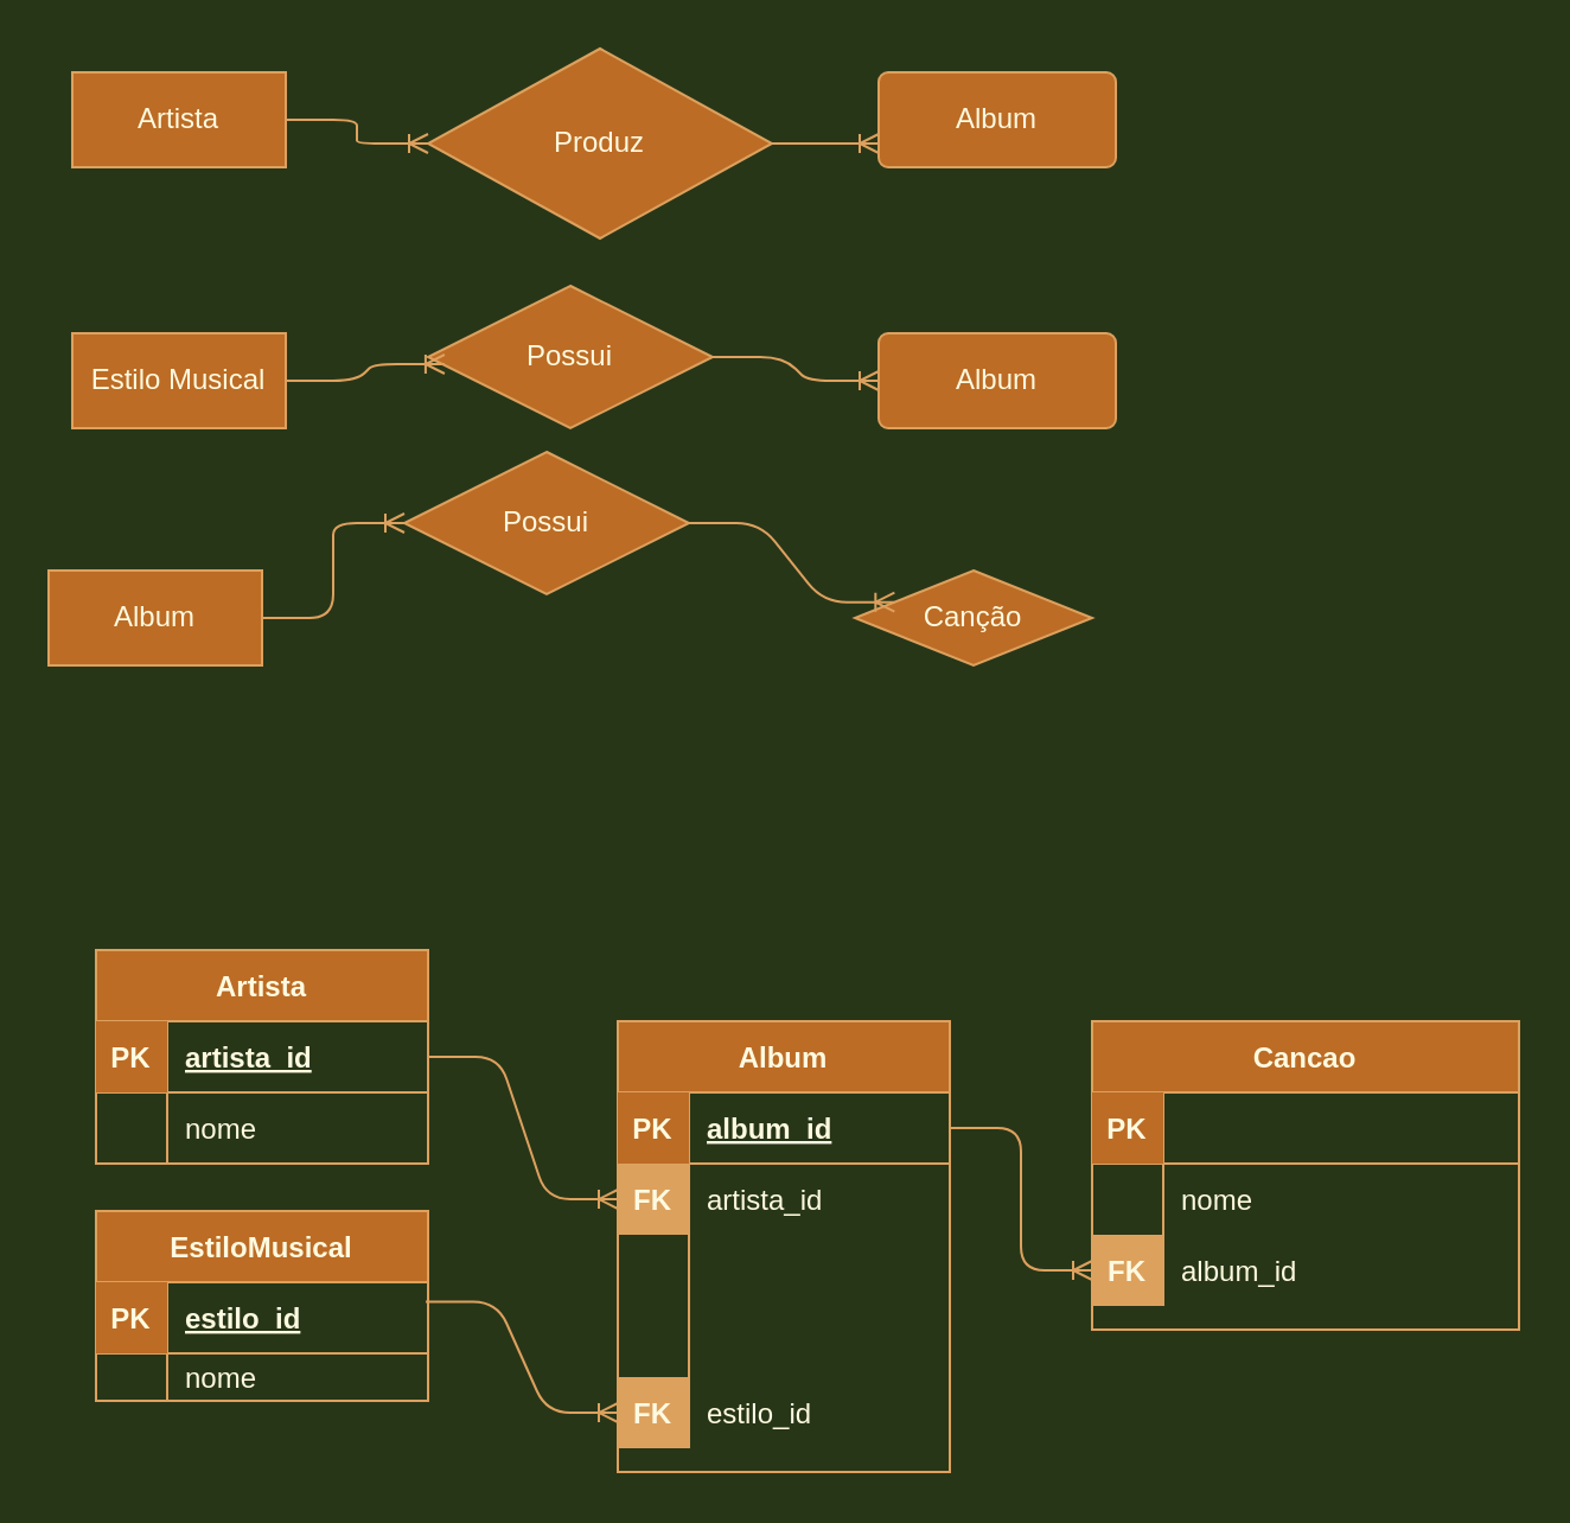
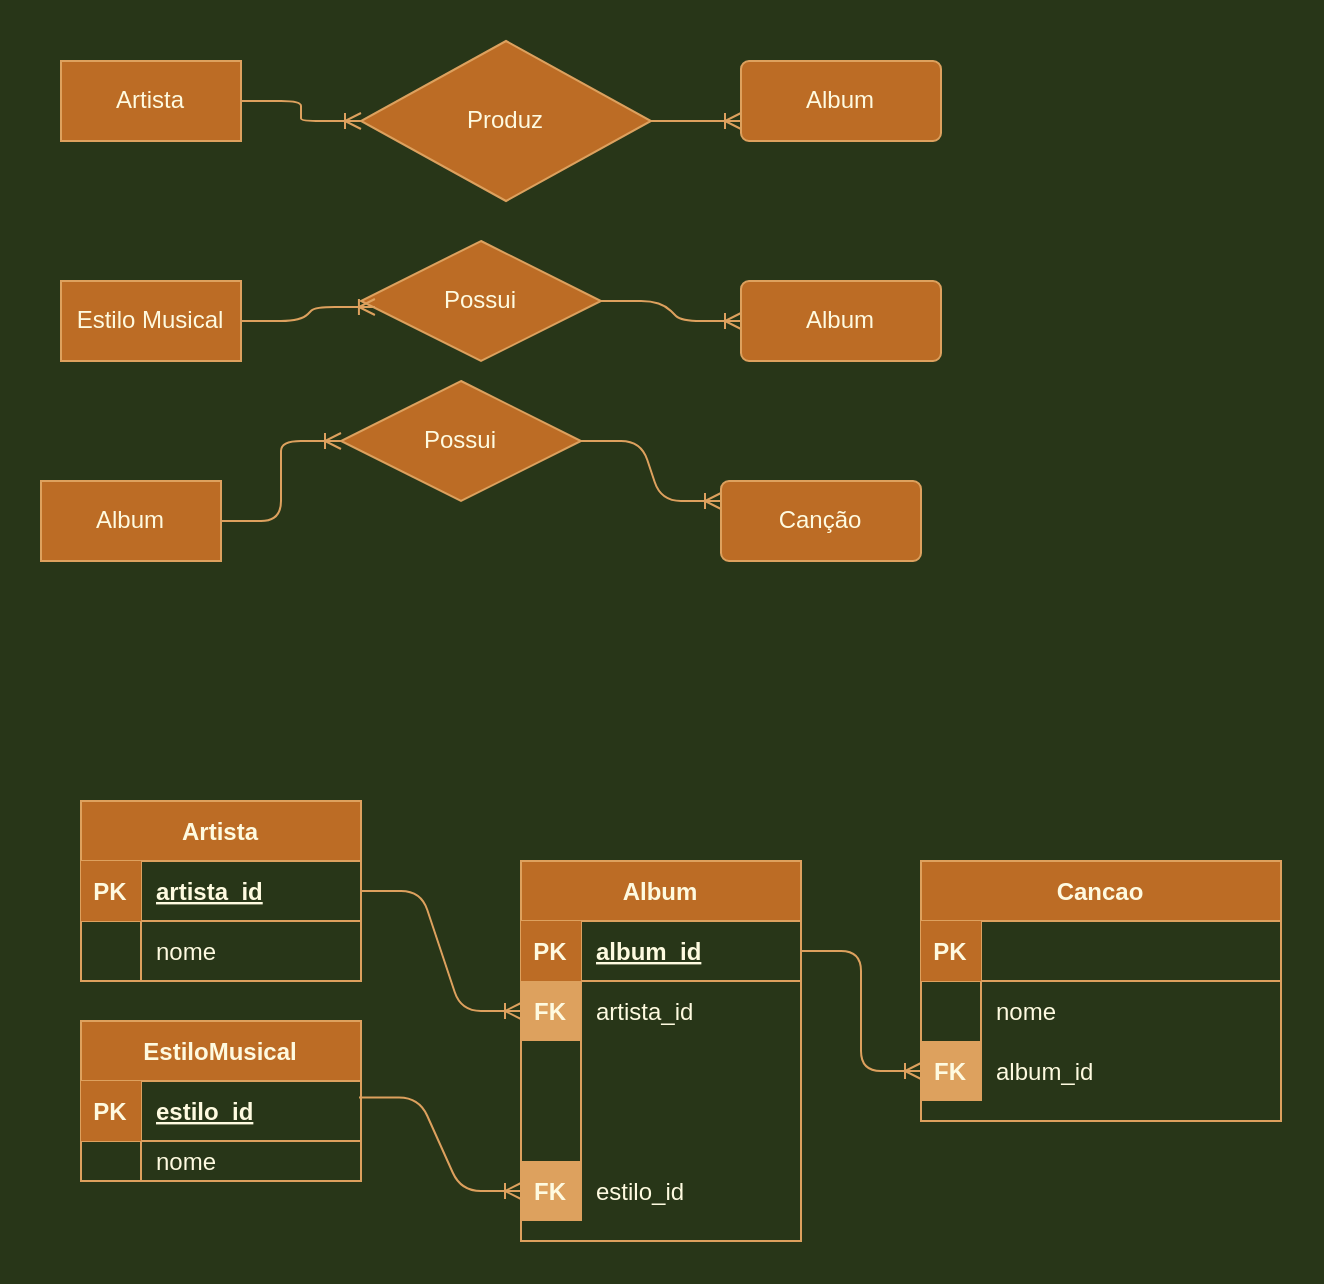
  <mxCell id="0" />
  <mxCell id="1" parent="0" />
  <mxCell id="2" value="Artista" style="whiteSpace=wrap;html=1;align=center;fillColor=#BC6C25;strokeColor=#DDA15E;fontColor=#FEFAE0;" vertex="1" parent="1"><mxGeometry x="30" y="30" width="90" height="40" as="geometry" /></mxCell>
  <mxCell id="3" value="Album" style="rounded=1;arcSize=10;whiteSpace=wrap;html=1;align=center;fillColor=#BC6C25;strokeColor=#DDA15E;fontColor=#FEFAE0;" vertex="1" parent="1"><mxGeometry x="370" y="30" width="100" height="40" as="geometry" /></mxCell>
  <mxCell id="4" value="Produz" style="shape=rhombus;perimeter=rhombusPerimeter;whiteSpace=wrap;html=1;align=center;fillColor=#BC6C25;strokeColor=#DDA15E;fontColor=#FEFAE0;" vertex="1" parent="1"><mxGeometry x="180" y="20" width="145" height="80" as="geometry" /></mxCell>
  <mxCell id="5" value="Estilo Musical" style="whiteSpace=wrap;html=1;align=center;fillColor=#BC6C25;strokeColor=#DDA15E;fontColor=#FEFAE0;" vertex="1" parent="1"><mxGeometry x="30" y="140" width="90" height="40" as="geometry" /></mxCell>
  <mxCell id="6" value="Album" style="rounded=1;arcSize=10;whiteSpace=wrap;html=1;align=center;fillColor=#BC6C25;strokeColor=#DDA15E;fontColor=#FEFAE0;" vertex="1" parent="1"><mxGeometry x="370" y="140" width="100" height="40" as="geometry" /></mxCell>
  <mxCell id="7" value="Possui" style="shape=rhombus;perimeter=rhombusPerimeter;whiteSpace=wrap;html=1;align=center;fillColor=#BC6C25;strokeColor=#DDA15E;fontColor=#FEFAE0;" vertex="1" parent="1"><mxGeometry x="180" y="120" width="120" height="60" as="geometry" /></mxCell>
  <mxCell id="8" value="Album" style="whiteSpace=wrap;html=1;align=center;fillColor=#BC6C25;strokeColor=#DDA15E;fontColor=#FEFAE0;" vertex="1" parent="1"><mxGeometry x="20" y="240" width="90" height="40" as="geometry" /></mxCell>
- <mxCell id="9" value="Canção" style="rhombus;arcSize=10;whiteSpace=wrap;html=1;align=center;fillColor=#BC6C25;strokeColor=#DDA15E;fontColor=#FEFAE0;" vertex="1" parent="1"><mxGeometry x="360" y="240" width="100" height="40" as="geometry" /></mxCell>
+ <mxCell id="9" value="Canção" style="rounded=1;arcSize=10;whiteSpace=wrap;html=1;align=center;fillColor=#BC6C25;strokeColor=#DDA15E;fontColor=#FEFAE0;" vertex="1" parent="1"><mxGeometry x="360" y="240" width="100" height="40" as="geometry" /></mxCell>
  <mxCell id="10" value="Possui" style="shape=rhombus;perimeter=rhombusPerimeter;whiteSpace=wrap;html=1;align=center;fillColor=#BC6C25;strokeColor=#DDA15E;fontColor=#FEFAE0;" vertex="1" parent="1"><mxGeometry x="170" y="190" width="120" height="60" as="geometry" /></mxCell>
  <mxCell id="11" value="" style="edgeStyle=entityRelationEdgeStyle;fontSize=12;html=1;endArrow=ERoneToMany;exitX=1;exitY=0.5;exitDx=0;exitDy=0;entryX=0;entryY=0.5;entryDx=0;entryDy=0;labelBackgroundColor=#283618;strokeColor=#DDA15E;fontColor=#FEFAE0;" edge="1" parent="1" source="8" target="10"><mxGeometry width="100" height="100" relative="1" as="geometry"><mxPoint x="260" y="180" as="sourcePoint" /><mxPoint x="180" y="200" as="targetPoint" /></mxGeometry></mxCell>
  <mxCell id="12" value="" style="edgeStyle=entityRelationEdgeStyle;fontSize=12;html=1;endArrow=ERoneToMany;exitX=1;exitY=0.5;exitDx=0;exitDy=0;entryX=0;entryY=0.25;entryDx=0;entryDy=0;labelBackgroundColor=#283618;strokeColor=#DDA15E;fontColor=#FEFAE0;" edge="1" parent="1" source="10" target="9"><mxGeometry width="100" height="100" relative="1" as="geometry"><mxPoint x="260" y="180" as="sourcePoint" /><mxPoint x="360" y="80" as="targetPoint" /></mxGeometry></mxCell>
  <mxCell id="13" value="" style="edgeStyle=entityRelationEdgeStyle;fontSize=12;html=1;endArrow=ERoneToMany;exitX=1;exitY=0.5;exitDx=0;exitDy=0;entryX=0.058;entryY=0.55;entryDx=0;entryDy=0;entryPerimeter=0;labelBackgroundColor=#283618;strokeColor=#DDA15E;fontColor=#FEFAE0;" edge="1" parent="1" source="5" target="7"><mxGeometry width="100" height="100" relative="1" as="geometry"><mxPoint x="260" y="180" as="sourcePoint" /><mxPoint x="360" y="80" as="targetPoint" /></mxGeometry></mxCell>
  <mxCell id="14" value="" style="edgeStyle=entityRelationEdgeStyle;fontSize=12;html=1;endArrow=ERoneToMany;exitX=1;exitY=0.5;exitDx=0;exitDy=0;entryX=0;entryY=0.5;entryDx=0;entryDy=0;labelBackgroundColor=#283618;strokeColor=#DDA15E;fontColor=#FEFAE0;" edge="1" parent="1" source="7" target="6"><mxGeometry width="100" height="100" relative="1" as="geometry"><mxPoint x="260" y="180" as="sourcePoint" /><mxPoint x="360" y="80" as="targetPoint" /></mxGeometry></mxCell>
  <mxCell id="15" value="" style="edgeStyle=entityRelationEdgeStyle;fontSize=12;html=1;endArrow=ERoneToMany;exitX=1;exitY=0.5;exitDx=0;exitDy=0;labelBackgroundColor=#283618;strokeColor=#DDA15E;fontColor=#FEFAE0;" edge="1" parent="1" source="2" target="4"><mxGeometry width="100" height="100" relative="1" as="geometry"><mxPoint x="260" y="180" as="sourcePoint" /><mxPoint x="360" y="80" as="targetPoint" /></mxGeometry></mxCell>
  <mxCell id="16" value="" style="edgeStyle=entityRelationEdgeStyle;fontSize=12;html=1;endArrow=ERoneToMany;exitX=1;exitY=0.5;exitDx=0;exitDy=0;entryX=0;entryY=0.75;entryDx=0;entryDy=0;labelBackgroundColor=#283618;strokeColor=#DDA15E;fontColor=#FEFAE0;" edge="1" parent="1" source="4" target="3"><mxGeometry width="100" height="100" relative="1" as="geometry"><mxPoint x="260" y="180" as="sourcePoint" /><mxPoint x="360" y="80" as="targetPoint" /></mxGeometry></mxCell>
  <mxCell id="17" value="Artista" style="shape=table;startSize=30;container=1;collapsible=1;childLayout=tableLayout;fixedRows=1;rowLines=0;fontStyle=1;align=center;resizeLast=1;strokeColor=#DDA15E;fontColor=#FEFAE0;fillColor=#BC6C25;" vertex="1" parent="1"><mxGeometry x="40" y="400" width="140" height="90" as="geometry"><mxRectangle x="140" y="510" width="70" height="30" as="alternateBounds" /></mxGeometry></mxCell>
  <mxCell id="18" value="" style="shape=partialRectangle;collapsible=0;dropTarget=0;pointerEvents=0;fillColor=none;top=0;left=0;bottom=1;right=0;points=[[0,0.5],[1,0.5]];portConstraint=eastwest;strokeColor=#DDA15E;fontColor=#FEFAE0;" vertex="1" parent="17"><mxGeometry y="30" width="140" height="30" as="geometry" /></mxCell>
  <mxCell id="19" value="PK" style="shape=partialRectangle;connectable=0;top=0;left=0;bottom=0;right=0;fontStyle=1;overflow=hidden;fillColor=#BC6C25;strokeColor=#DDA15E;fontColor=#FEFAE0;" vertex="1" parent="18"><mxGeometry width="30" height="30" as="geometry" /></mxCell>
  <mxCell id="20" value="artista_id" style="shape=partialRectangle;connectable=0;fillColor=none;top=0;left=0;bottom=0;right=0;align=left;spacingLeft=6;fontStyle=5;overflow=hidden;strokeColor=#DDA15E;fontColor=#FEFAE0;" vertex="1" parent="18"><mxGeometry x="30" width="110" height="30" as="geometry" /></mxCell>
  <mxCell id="21" value="" style="shape=partialRectangle;collapsible=0;dropTarget=0;pointerEvents=0;fillColor=none;top=0;left=0;bottom=0;right=0;points=[[0,0.5],[1,0.5]];portConstraint=eastwest;strokeColor=#DDA15E;fontColor=#FEFAE0;" vertex="1" parent="17"><mxGeometry y="60" width="140" height="30" as="geometry" /></mxCell>
  <mxCell id="22" value="" style="shape=partialRectangle;connectable=0;fillColor=none;top=0;left=0;bottom=0;right=0;editable=1;overflow=hidden;strokeColor=#DDA15E;fontColor=#FEFAE0;" vertex="1" parent="21"><mxGeometry width="30" height="30" as="geometry" /></mxCell>
  <mxCell id="23" value="nome" style="shape=partialRectangle;connectable=0;fillColor=none;top=0;left=0;bottom=0;right=0;align=left;spacingLeft=6;overflow=hidden;strokeColor=#DDA15E;fontColor=#FEFAE0;" vertex="1" parent="21"><mxGeometry x="30" width="110" height="30" as="geometry" /></mxCell>
  <mxCell id="24" value="EstiloMusical" style="shape=table;startSize=30;container=1;collapsible=1;childLayout=tableLayout;fixedRows=1;rowLines=0;fontStyle=1;align=center;resizeLast=1;fillColor=#BC6C25;strokeColor=#DDA15E;fontColor=#FEFAE0;" vertex="1" parent="1"><mxGeometry x="40" y="510" width="140" height="80" as="geometry"><mxRectangle x="110" y="585" width="110" height="30" as="alternateBounds" /></mxGeometry></mxCell>
  <mxCell id="25" value="" style="shape=partialRectangle;collapsible=0;dropTarget=0;pointerEvents=0;fillColor=none;top=0;left=0;bottom=1;right=0;points=[[0,0.5],[1,0.5]];portConstraint=eastwest;strokeColor=#DDA15E;fontColor=#FEFAE0;" vertex="1" parent="24"><mxGeometry y="30" width="140" height="30" as="geometry" /></mxCell>
  <mxCell id="26" value="PK" style="shape=partialRectangle;connectable=0;top=0;left=0;bottom=0;right=0;fontStyle=1;overflow=hidden;fontColor=#FEFAE0;strokeColor=#DDA15E;fillColor=#BC6C25;" vertex="1" parent="25"><mxGeometry width="30" height="30" as="geometry" /></mxCell>
  <mxCell id="27" value="estilo_id" style="shape=partialRectangle;connectable=0;fillColor=none;top=0;left=0;bottom=0;right=0;align=left;spacingLeft=6;fontStyle=5;overflow=hidden;strokeColor=#DDA15E;fontColor=#FEFAE0;" vertex="1" parent="25"><mxGeometry x="30" width="110" height="30" as="geometry" /></mxCell>
  <mxCell id="28" value="" style="shape=partialRectangle;collapsible=0;dropTarget=0;pointerEvents=0;fillColor=none;top=0;left=0;bottom=0;right=0;points=[[0,0.5],[1,0.5]];portConstraint=eastwest;strokeColor=#DDA15E;fontColor=#FEFAE0;" vertex="1" parent="24"><mxGeometry y="60" width="140" height="20" as="geometry" /></mxCell>
  <mxCell id="29" value="" style="shape=partialRectangle;connectable=0;fillColor=none;top=0;left=0;bottom=0;right=0;editable=1;overflow=hidden;strokeColor=#DDA15E;fontColor=#FEFAE0;" vertex="1" parent="28"><mxGeometry width="30" height="20" as="geometry" /></mxCell>
  <mxCell id="30" value="nome" style="shape=partialRectangle;connectable=0;fillColor=none;top=0;left=0;bottom=0;right=0;align=left;spacingLeft=6;overflow=hidden;strokeColor=#DDA15E;fontColor=#FEFAE0;" vertex="1" parent="28"><mxGeometry x="30" width="110" height="20" as="geometry" /></mxCell>
  <mxCell id="31" value="Album" style="shape=table;startSize=30;container=1;collapsible=1;childLayout=tableLayout;fixedRows=1;rowLines=0;fontStyle=1;align=center;resizeLast=1;fillColor=#BC6C25;strokeColor=#DDA15E;fontColor=#FEFAE0;" vertex="1" parent="1"><mxGeometry x="260" y="430" width="140" height="190" as="geometry"><mxRectangle x="360" y="540" width="70" height="30" as="alternateBounds" /></mxGeometry></mxCell>
  <mxCell id="32" value="" style="shape=partialRectangle;collapsible=0;dropTarget=0;pointerEvents=0;fillColor=none;top=0;left=0;bottom=1;right=0;points=[[0,0.5],[1,0.5]];portConstraint=eastwest;strokeColor=#DDA15E;fontColor=#FEFAE0;" vertex="1" parent="31"><mxGeometry y="30" width="140" height="30" as="geometry" /></mxCell>
  <mxCell id="33" value="PK" style="shape=partialRectangle;connectable=0;top=0;left=0;bottom=0;right=0;fontStyle=1;overflow=hidden;strokeColor=#DDA15E;fontColor=#FEFAE0;fillColor=#BC6C25;" vertex="1" parent="32"><mxGeometry width="30" height="30" as="geometry" /></mxCell>
  <mxCell id="34" value="album_id" style="shape=partialRectangle;connectable=0;fillColor=none;top=0;left=0;bottom=0;right=0;align=left;spacingLeft=6;fontStyle=5;overflow=hidden;strokeColor=#DDA15E;fontColor=#FEFAE0;" vertex="1" parent="32"><mxGeometry x="30" width="110" height="30" as="geometry" /></mxCell>
  <mxCell id="35" value="" style="shape=partialRectangle;collapsible=0;dropTarget=0;pointerEvents=0;fillColor=none;top=0;left=0;bottom=0;right=0;points=[[0,0.5],[1,0.5]];portConstraint=eastwest;strokeColor=#DDA15E;fontColor=#FEFAE0;" vertex="1" parent="31"><mxGeometry y="60" width="140" height="30" as="geometry" /></mxCell>
  <mxCell id="36" value="FK" style="shape=partialRectangle;connectable=0;top=0;left=0;bottom=0;right=0;editable=1;overflow=hidden;fontStyle=1;strokeColor=#DDA15E;fontColor=#FEFAE0;fillColor=#DDA15E;" vertex="1" parent="35"><mxGeometry width="30" height="30" as="geometry" /></mxCell>
  <mxCell id="37" value="artista_id" style="shape=partialRectangle;connectable=0;fillColor=none;top=0;left=0;bottom=0;right=0;align=left;spacingLeft=6;overflow=hidden;strokeColor=#DDA15E;fontColor=#FEFAE0;" vertex="1" parent="35"><mxGeometry x="30" width="110" height="30" as="geometry" /></mxCell>
  <mxCell id="38" value="" style="shape=partialRectangle;collapsible=0;dropTarget=0;pointerEvents=0;fillColor=none;top=0;left=0;bottom=0;right=0;points=[[0,0.5],[1,0.5]];portConstraint=eastwest;strokeColor=#DDA15E;fontColor=#FEFAE0;" vertex="1" parent="31"><mxGeometry y="90" width="140" height="30" as="geometry" /></mxCell>
  <mxCell id="39" value="" style="shape=partialRectangle;connectable=0;fillColor=none;top=0;left=0;bottom=0;right=0;editable=1;overflow=hidden;strokeColor=#DDA15E;fontColor=#FEFAE0;" vertex="1" parent="38"><mxGeometry width="30" height="30" as="geometry" /></mxCell>
  <mxCell id="40" value="" style="shape=partialRectangle;collapsible=0;dropTarget=0;pointerEvents=0;fillColor=none;top=0;left=0;bottom=0;right=0;points=[[0,0.5],[1,0.5]];portConstraint=eastwest;strokeColor=#DDA15E;fontColor=#FEFAE0;" vertex="1" parent="31"><mxGeometry y="120" width="140" height="30" as="geometry" /></mxCell>
  <mxCell id="41" value="" style="shape=partialRectangle;connectable=0;fillColor=none;top=0;left=0;bottom=0;right=0;editable=1;overflow=hidden;strokeColor=#DDA15E;fontColor=#FEFAE0;" vertex="1" parent="40"><mxGeometry width="30" height="30" as="geometry" /></mxCell>
  <mxCell id="42" value="" style="shape=partialRectangle;collapsible=0;dropTarget=0;pointerEvents=0;fillColor=none;top=0;left=0;bottom=0;right=0;points=[[0,0.5],[1,0.5]];portConstraint=eastwest;strokeColor=#DDA15E;fontColor=#FEFAE0;" vertex="1" parent="31"><mxGeometry y="150" width="140" height="30" as="geometry" /></mxCell>
  <mxCell id="43" value="FK" style="shape=partialRectangle;connectable=0;top=0;left=0;bottom=0;right=0;editable=1;overflow=hidden;fontStyle=1;strokeColor=#DDA15E;fontColor=#FEFAE0;fillColor=#DDA15E;" vertex="1" parent="42"><mxGeometry width="30" height="30" as="geometry" /></mxCell>
  <mxCell id="44" value="estilo_id" style="shape=partialRectangle;connectable=0;fillColor=none;top=0;left=0;bottom=0;right=0;align=left;spacingLeft=6;overflow=hidden;strokeColor=#DDA15E;fontColor=#FEFAE0;" vertex="1" parent="42"><mxGeometry x="30" width="110" height="30" as="geometry" /></mxCell>
  <mxCell id="45" value="" style="edgeStyle=entityRelationEdgeStyle;fontSize=12;html=1;endArrow=ERoneToMany;entryX=0;entryY=0.5;entryDx=0;entryDy=0;labelBackgroundColor=#283618;strokeColor=#DDA15E;fontColor=#FEFAE0;" edge="1" parent="1" source="18" target="35"><mxGeometry width="100" height="100" relative="1" as="geometry"><mxPoint x="260" y="550" as="sourcePoint" /><mxPoint x="360" y="450" as="targetPoint" /></mxGeometry></mxCell>
  <mxCell id="46" value="" style="edgeStyle=entityRelationEdgeStyle;fontSize=12;html=1;endArrow=ERoneToMany;exitX=0.993;exitY=0.275;exitDx=0;exitDy=0;exitPerimeter=0;entryX=0;entryY=0.5;entryDx=0;entryDy=0;labelBackgroundColor=#283618;strokeColor=#DDA15E;fontColor=#FEFAE0;" edge="1" parent="1" source="25" target="42"><mxGeometry width="100" height="100" relative="1" as="geometry"><mxPoint x="260" y="550" as="sourcePoint" /><mxPoint x="360" y="450" as="targetPoint" /></mxGeometry></mxCell>
  <mxCell id="47" value="Cancao" style="shape=table;startSize=30;container=1;collapsible=1;childLayout=tableLayout;fixedRows=1;rowLines=0;fontStyle=1;align=center;resizeLast=1;fillColor=#BC6C25;strokeColor=#DDA15E;fontColor=#FEFAE0;" vertex="1" parent="1"><mxGeometry x="460" y="430" width="180" height="130" as="geometry"><mxRectangle x="560" y="540" width="80" height="30" as="alternateBounds" /></mxGeometry></mxCell>
  <mxCell id="48" value="" style="shape=partialRectangle;collapsible=0;dropTarget=0;pointerEvents=0;fillColor=none;top=0;left=0;bottom=1;right=0;points=[[0,0.5],[1,0.5]];portConstraint=eastwest;strokeColor=#DDA15E;fontColor=#FEFAE0;" vertex="1" parent="47"><mxGeometry y="30" width="180" height="30" as="geometry" /></mxCell>
  <mxCell id="49" value="PK" style="shape=partialRectangle;connectable=0;top=0;left=0;bottom=0;right=0;fontStyle=1;overflow=hidden;strokeColor=#DDA15E;fontColor=#FEFAE0;fillColor=#BC6C25;" vertex="1" parent="48"><mxGeometry width="30" height="30" as="geometry" /></mxCell>
  <mxCell id="50" value="" style="shape=partialRectangle;collapsible=0;dropTarget=0;pointerEvents=0;fillColor=none;top=0;left=0;bottom=0;right=0;points=[[0,0.5],[1,0.5]];portConstraint=eastwest;strokeColor=#DDA15E;fontColor=#FEFAE0;" vertex="1" parent="47"><mxGeometry y="60" width="180" height="30" as="geometry" /></mxCell>
  <mxCell id="51" value="" style="shape=partialRectangle;connectable=0;fillColor=none;top=0;left=0;bottom=0;right=0;editable=1;overflow=hidden;strokeColor=#DDA15E;fontColor=#FEFAE0;" vertex="1" parent="50"><mxGeometry width="30" height="30" as="geometry" /></mxCell>
  <mxCell id="52" value="nome" style="shape=partialRectangle;connectable=0;fillColor=none;top=0;left=0;bottom=0;right=0;align=left;spacingLeft=6;overflow=hidden;strokeColor=#DDA15E;fontColor=#FEFAE0;" vertex="1" parent="50"><mxGeometry x="30" width="150" height="30" as="geometry" /></mxCell>
  <mxCell id="53" value="" style="shape=partialRectangle;collapsible=0;dropTarget=0;pointerEvents=0;fillColor=none;top=0;left=0;bottom=0;right=0;points=[[0,0.5],[1,0.5]];portConstraint=eastwest;strokeColor=#DDA15E;fontColor=#FEFAE0;" vertex="1" parent="47"><mxGeometry y="90" width="180" height="30" as="geometry" /></mxCell>
  <mxCell id="54" value="FK" style="shape=partialRectangle;connectable=0;top=0;left=0;bottom=0;right=0;editable=1;overflow=hidden;fontStyle=1;strokeColor=#DDA15E;fontColor=#FEFAE0;fillColor=#DDA15E;" vertex="1" parent="53"><mxGeometry width="30" height="30" as="geometry" /></mxCell>
  <mxCell id="55" value="album_id" style="shape=partialRectangle;connectable=0;fillColor=none;top=0;left=0;bottom=0;right=0;align=left;spacingLeft=6;overflow=hidden;strokeColor=#DDA15E;fontColor=#FEFAE0;" vertex="1" parent="53"><mxGeometry x="30" width="150" height="30" as="geometry" /></mxCell>
  <mxCell id="56" value="" style="edgeStyle=entityRelationEdgeStyle;fontSize=12;html=1;endArrow=ERoneToMany;entryX=0;entryY=0.5;entryDx=0;entryDy=0;exitX=1;exitY=0.5;exitDx=0;exitDy=0;labelBackgroundColor=#283618;strokeColor=#DDA15E;fontColor=#FEFAE0;" edge="1" parent="1" source="32" target="53"><mxGeometry width="100" height="100" relative="1" as="geometry"><mxPoint x="260" y="600" as="sourcePoint" /><mxPoint x="360" y="500" as="targetPoint" /></mxGeometry></mxCell>
